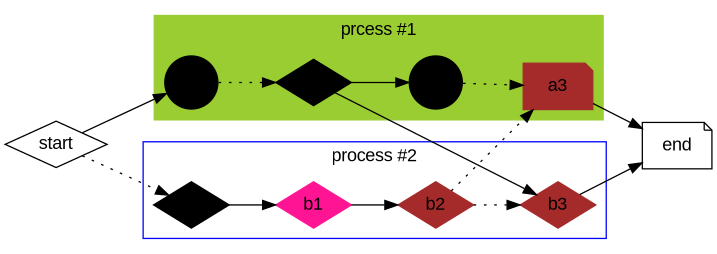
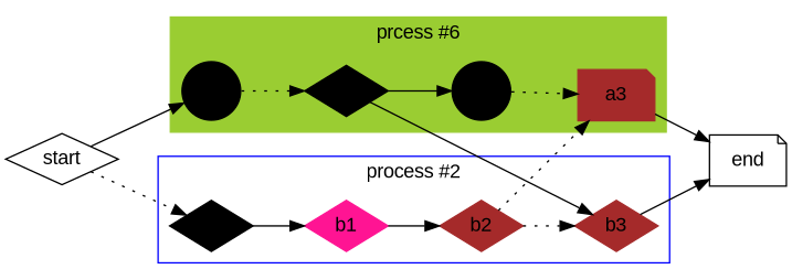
  digraph {
    rankdir=LR
    fontname="Liberation Sans"
    node [color=black style=filled shape=diamond fontname="Liberation Sans"]
    edge [style=solid fontname="Liberation Sans"]
    a0 [shape=circle]
    a1
    a2 [shape=circle]
    a3 [color=brown shape=note]
    b0
    b1 [color=deeppink]
    b2 [color=brown]
    b3 [color=brown]
    end [shape=note style=""]
    start [style=""]
    subgraph cluster_1 {
      color=yellowgreen
-     label="prcess #1"
+     label="prcess #6"
      style=filled
      a0
      a1
      a2
      a3
    }
    subgraph cluster_2 {
      color=blue
      label="process #2"
      b0
      b1
      b2
      b3
    }
    a0 -> a1 [style=dotted]
    a1 -> a2
    a1 -> b3
    a2 -> a3 [style=dotted]
    a3 -> end
    b0 -> b1
    b1 -> b2
    b2 -> a3 [style=dotted]
    b2 -> b3 [style=dotted]
    b3 -> end
    start -> a0
    start -> b0 [style=dotted]
  }
